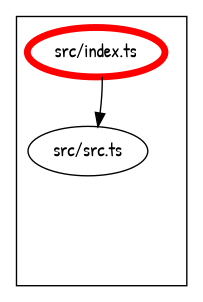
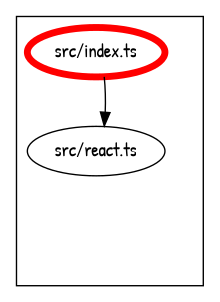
  digraph {
    compound=true
    fontname="Patrick Hand"
    node [fontname="Patrick Hand"]
    edge [style=invis fontname="Patrick Hand"]
-   n1 [label="src/src.ts"]
+   n1 [label="src/react.ts"]
    exit_src [style=invis]
    n3 [color="#ff0000" label="src/index.ts" penwidth=5]
    subgraph cluster_1 {
      color="#000000"
      n1
      exit_src
      n3
    }
    n1 -> exit_src
    n3 -> n1
    n3 -> n1 [color=black style=solid]
    n3 -> exit_src
  }
